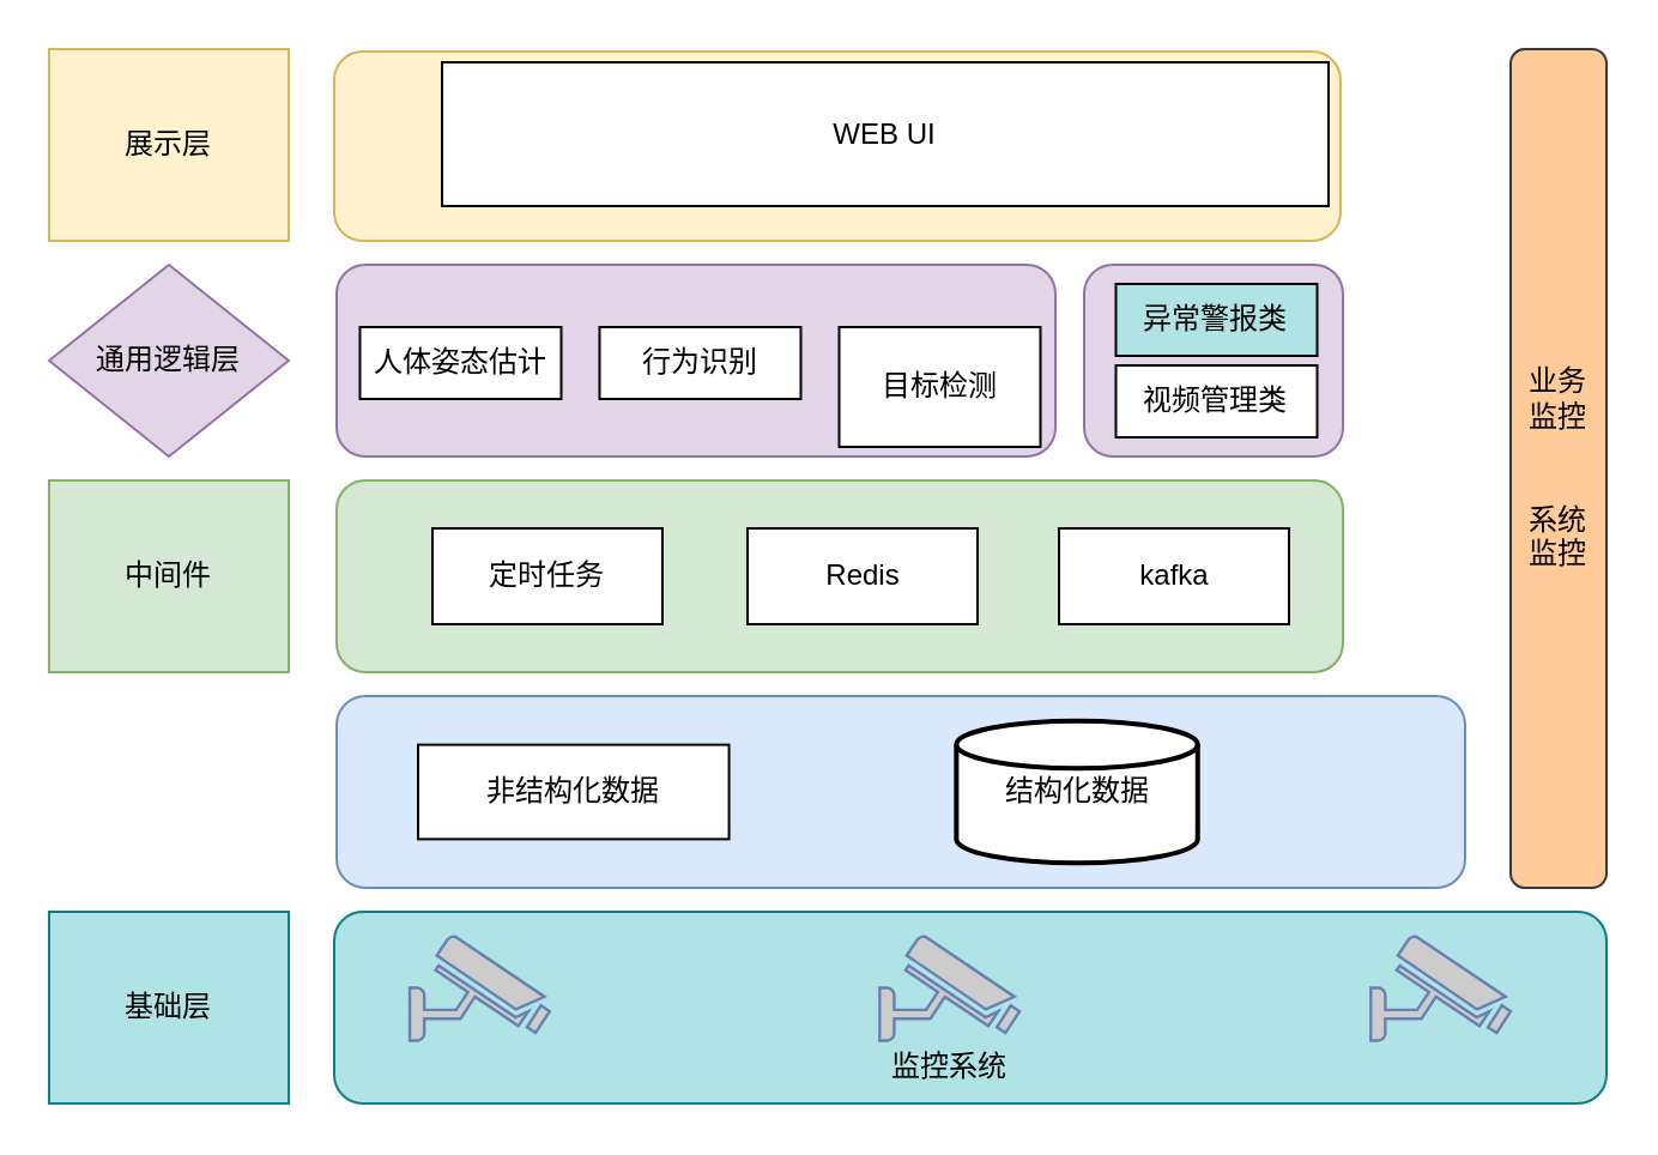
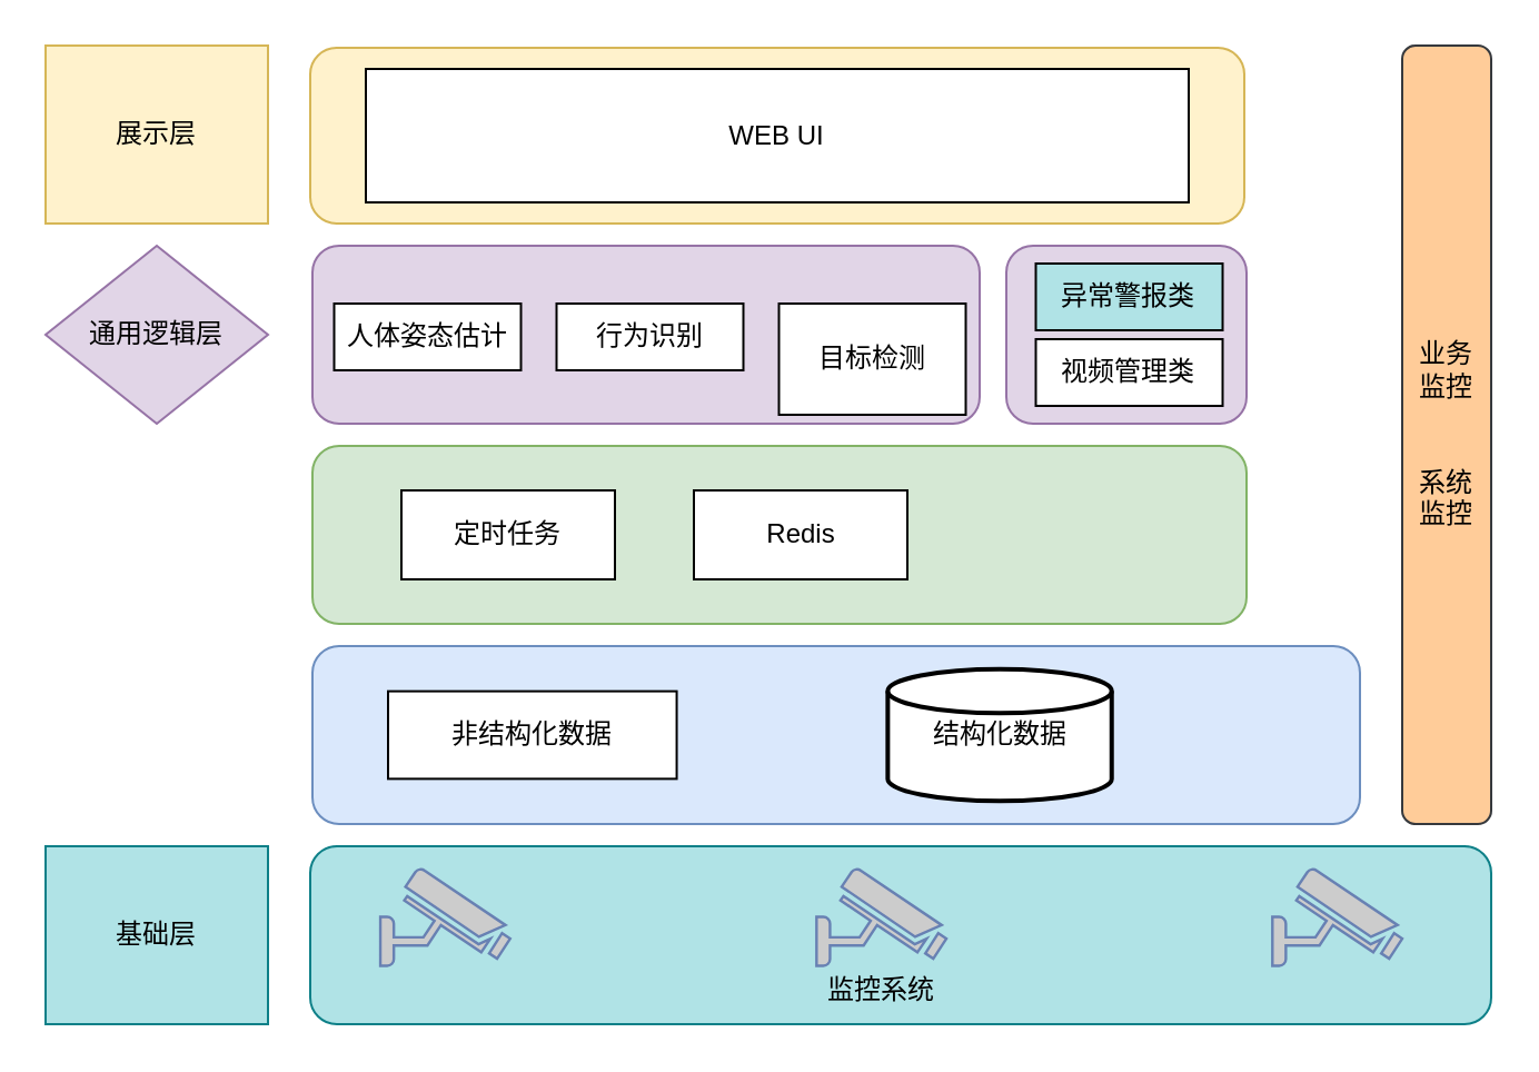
  <mxCell id="0" />
  <mxCell id="1" parent="0" />
- <mxCell id="2" value="中间件" style="rounded=0;whiteSpace=wrap;html=1;fillColor=#d5e8d4;strokeColor=#82b366;" vertex="1" parent="1"><mxGeometry x="20" y="200" width="100" height="80" as="geometry" /></mxCell>
  <mxCell id="3" value="通用逻辑层" style="rhombus;whiteSpace=wrap;html=1;fillColor=#e1d5e7;strokeColor=#9673a6;" vertex="1" parent="1"><mxGeometry x="20" y="110" width="100" height="80" as="geometry" /></mxCell>
  <mxCell id="4" value="展示层" style="rounded=0;whiteSpace=wrap;html=1;fillColor=#fff2cc;strokeColor=#d6b656;" vertex="1" parent="1"><mxGeometry x="20" y="20" width="100" height="80" as="geometry" /></mxCell>
  <mxCell id="5" value="基础层" style="rounded=0;whiteSpace=wrap;html=1;fillColor=#b0e3e6;strokeColor=#0e8088;" vertex="1" parent="1"><mxGeometry x="20" y="380" width="100" height="80" as="geometry" /></mxCell>
  <mxCell id="6" value="业务&lt;br&gt;监控&lt;br&gt;&lt;br&gt;&lt;br&gt;系统&lt;br&gt;监控" style="rounded=1;whiteSpace=wrap;html=1;fillColor=#ffcc99;strokeColor=#36393d;" vertex="1" parent="1"><mxGeometry x="630" y="20" width="40" height="350" as="geometry" /></mxCell>
  <mxCell id="7" value="" style="rounded=1;whiteSpace=wrap;html=1;labelBackgroundColor=default;fillStyle=auto;fillColor=#b0e3e6;strokeColor=#0e8088;" vertex="1" parent="1"><mxGeometry x="139" y="380" width="531" height="80" as="geometry" /></mxCell>
  <mxCell id="8" value="" style="fontColor=#0066CC;verticalAlign=top;verticalLabelPosition=bottom;labelPosition=center;align=center;html=1;outlineConnect=0;fillColor=#CCCCCC;strokeColor=#6881B3;gradientColor=none;gradientDirection=north;strokeWidth=2;shape=mxgraph.networks.security_camera;aspect=fixed;" vertex="1" parent="1"><mxGeometry x="170.532" y="390.002" width="58.359" height="43.769" as="geometry" /></mxCell>
  <mxCell id="9" value="" style="fontColor=#0066CC;verticalAlign=top;verticalLabelPosition=bottom;labelPosition=center;align=center;html=1;outlineConnect=0;fillColor=#CCCCCC;strokeColor=#6881B3;gradientColor=none;gradientDirection=north;strokeWidth=2;shape=mxgraph.networks.security_camera;aspect=fixed;" vertex="1" parent="1"><mxGeometry x="366.662" y="390.002" width="58.359" height="43.769" as="geometry" /></mxCell>
  <mxCell id="10" value="" style="fontColor=#0066CC;verticalAlign=top;verticalLabelPosition=bottom;labelPosition=center;align=center;html=1;outlineConnect=0;fillColor=#CCCCCC;strokeColor=#6881B3;gradientColor=none;gradientDirection=north;strokeWidth=2;shape=mxgraph.networks.security_camera;aspect=fixed;" vertex="1" parent="1"><mxGeometry x="571.637" y="390.002" width="58.359" height="43.769" as="geometry" /></mxCell>
  <mxCell id="11" value="监控系统" style="text;html=1;strokeColor=none;fillColor=none;align=center;verticalAlign=middle;whiteSpace=wrap;rounded=0;" vertex="1" parent="1"><mxGeometry x="358.002" y="430.821" width="75.677" height="29.179" as="geometry" /></mxCell>
  <mxCell id="12" value="" style="group" vertex="1" connectable="0" parent="1"><mxGeometry x="140" y="290" width="471" height="80" as="geometry" /></mxCell>
  <mxCell id="13" value="" style="rounded=1;whiteSpace=wrap;html=1;labelBackgroundColor=default;fillStyle=auto;fillColor=#dae8fc;strokeColor=#6c8ebf;" vertex="1" parent="12"><mxGeometry width="471" height="80" as="geometry" /></mxCell>
  <mxCell id="14" value="非结构化数据" style="rounded=0;whiteSpace=wrap;html=1;" vertex="1" parent="12"><mxGeometry x="34.005" y="20.307" width="129.777" height="39.377" as="geometry" /></mxCell>
  <mxCell id="15" value="结构化数据" style="strokeWidth=2;html=1;shape=mxgraph.flowchart.database;whiteSpace=wrap;" vertex="1" parent="12"><mxGeometry x="258.678" y="10.348" width="100.689" height="59.314" as="geometry" /></mxCell>
  <mxCell id="16" value="" style="rounded=1;whiteSpace=wrap;html=1;labelBackgroundColor=default;fillStyle=auto;fillColor=#d5e8d4;strokeColor=#82b366;" vertex="1" parent="1"><mxGeometry x="140" y="200" width="420" height="80" as="geometry" /></mxCell>
  <mxCell id="17" value="定时任务" style="rounded=0;whiteSpace=wrap;html=1;" vertex="1" parent="1"><mxGeometry x="180" y="220" width="96" height="40" as="geometry" /></mxCell>
  <mxCell id="18" value="Redis" style="rounded=0;whiteSpace=wrap;html=1;" vertex="1" parent="1"><mxGeometry x="311.5" y="220" width="96" height="40" as="geometry" /></mxCell>
- <mxCell id="19" value="kafka" style="rounded=0;whiteSpace=wrap;html=1;" vertex="1" parent="1"><mxGeometry x="441.5" y="220" width="96" height="40" as="geometry" /></mxCell>
  <mxCell id="20" value="" style="rounded=1;whiteSpace=wrap;html=1;labelBackgroundColor=default;fillStyle=auto;fillColor=#fff2cc;strokeColor=#d6b656;" vertex="1" parent="1"><mxGeometry x="139" y="21" width="420" height="79" as="geometry" /></mxCell>
  <mxCell id="21" value="" style="rounded=1;whiteSpace=wrap;html=1;labelBackgroundColor=default;fillStyle=auto;fillColor=#e1d5e7;strokeColor=#9673a6;" vertex="1" parent="1"><mxGeometry x="140" y="110" width="300" height="80" as="geometry" /></mxCell>
  <mxCell id="22" value="" style="rounded=1;whiteSpace=wrap;html=1;labelBackgroundColor=default;fillStyle=auto;fillColor=#e1d5e7;strokeColor=#9673a6;" vertex="1" parent="1"><mxGeometry x="452" y="110" width="108" height="80" as="geometry" /></mxCell>
  <mxCell id="23" value="异常警报类" style="rounded=0;whiteSpace=wrap;html=1;fillColor=#b0e3e6;" vertex="1" parent="1"><mxGeometry x="465.25" y="118" width="84" height="30" as="geometry" /></mxCell>
  <mxCell id="24" value="视频管理类" style="rounded=0;whiteSpace=wrap;html=1;" vertex="1" parent="1"><mxGeometry x="465.25" y="152" width="84" height="30" as="geometry" /></mxCell>
  <mxCell id="25" value="人体姿态估计" style="rounded=0;whiteSpace=wrap;html=1;" vertex="1" parent="1"><mxGeometry x="149.75" y="136" width="84" height="30" as="geometry" /></mxCell>
  <mxCell id="26" value="行为识别" style="rounded=0;whiteSpace=wrap;html=1;" vertex="1" parent="1"><mxGeometry x="249.75" y="136" width="84" height="30" as="geometry" /></mxCell>
  <mxCell id="27" value="目标检测" style="rounded=0;whiteSpace=wrap;html=1;" vertex="1" parent="1"><mxGeometry x="349.75" y="136" width="84" height="50" as="geometry" /></mxCell>
- <mxCell id="28" value="WEB UI" style="rounded=0;whiteSpace=wrap;html=1;" vertex="1" parent="1"><mxGeometry x="184" y="25.5" width="370" height="60" as="geometry" /></mxCell>
+ <mxCell id="28" value="WEB UI" style="rounded=0;whiteSpace=wrap;html=1;" vertex="1" parent="1"><mxGeometry x="164" y="30.5" width="370" height="60" as="geometry" /></mxCell>
